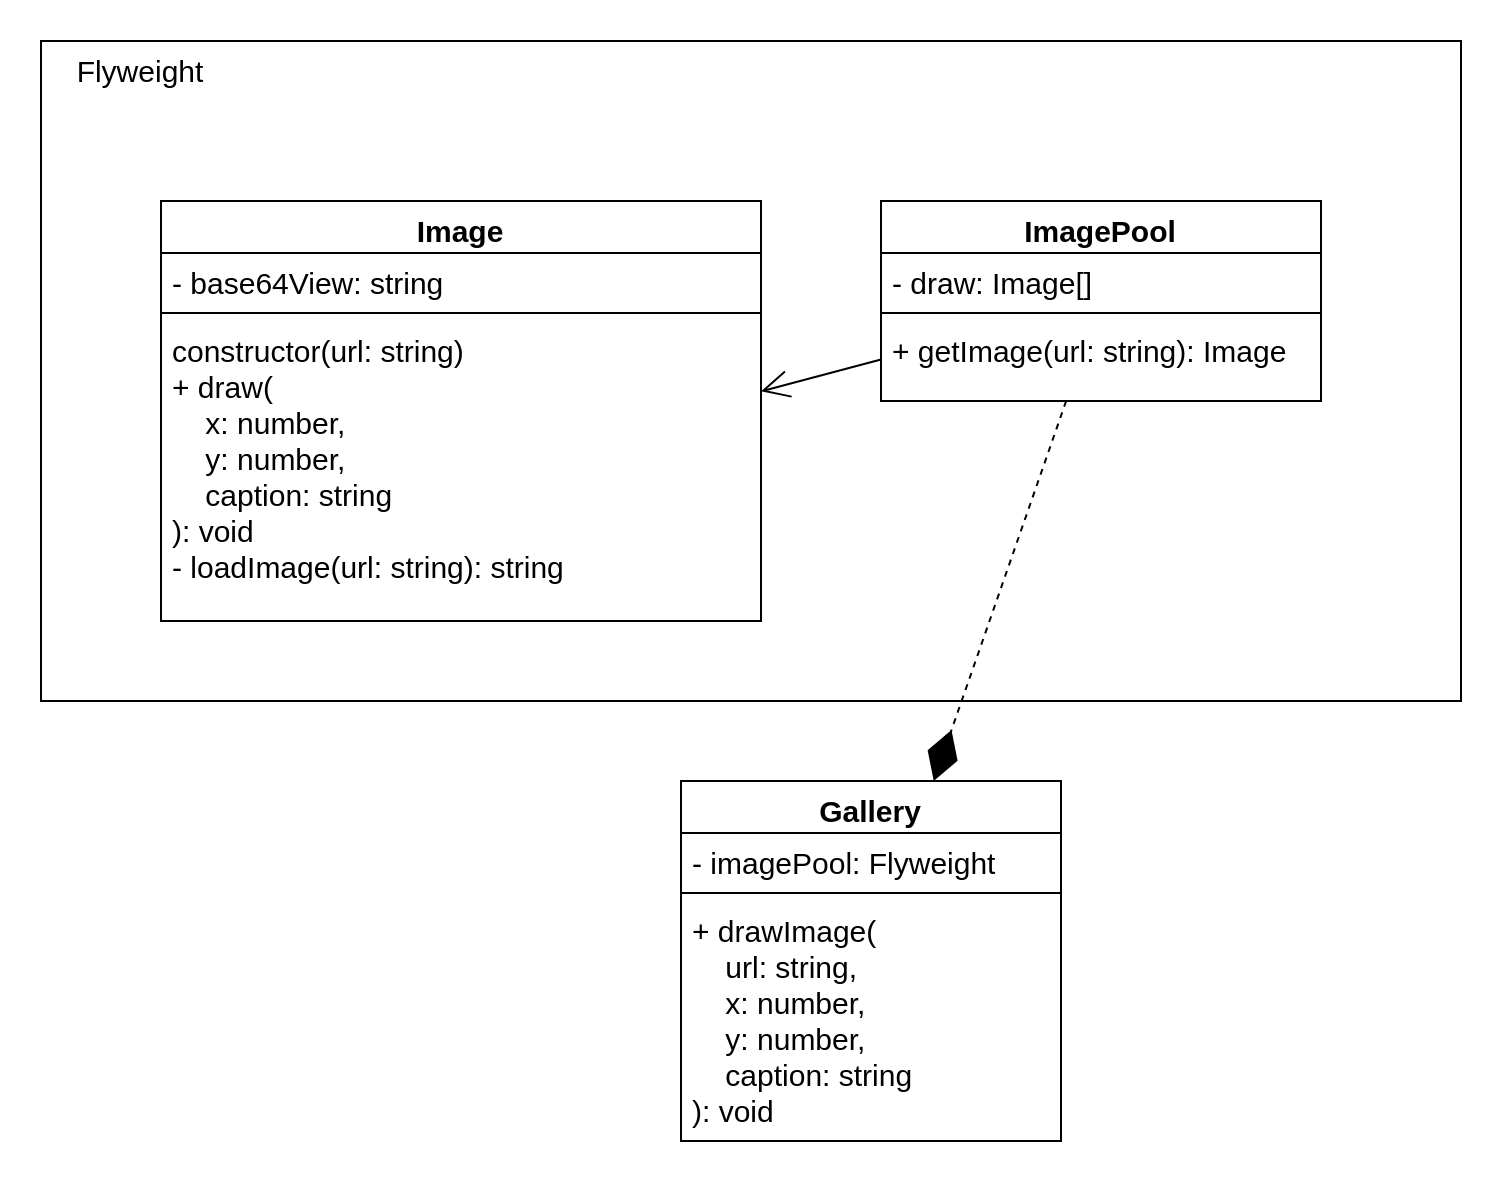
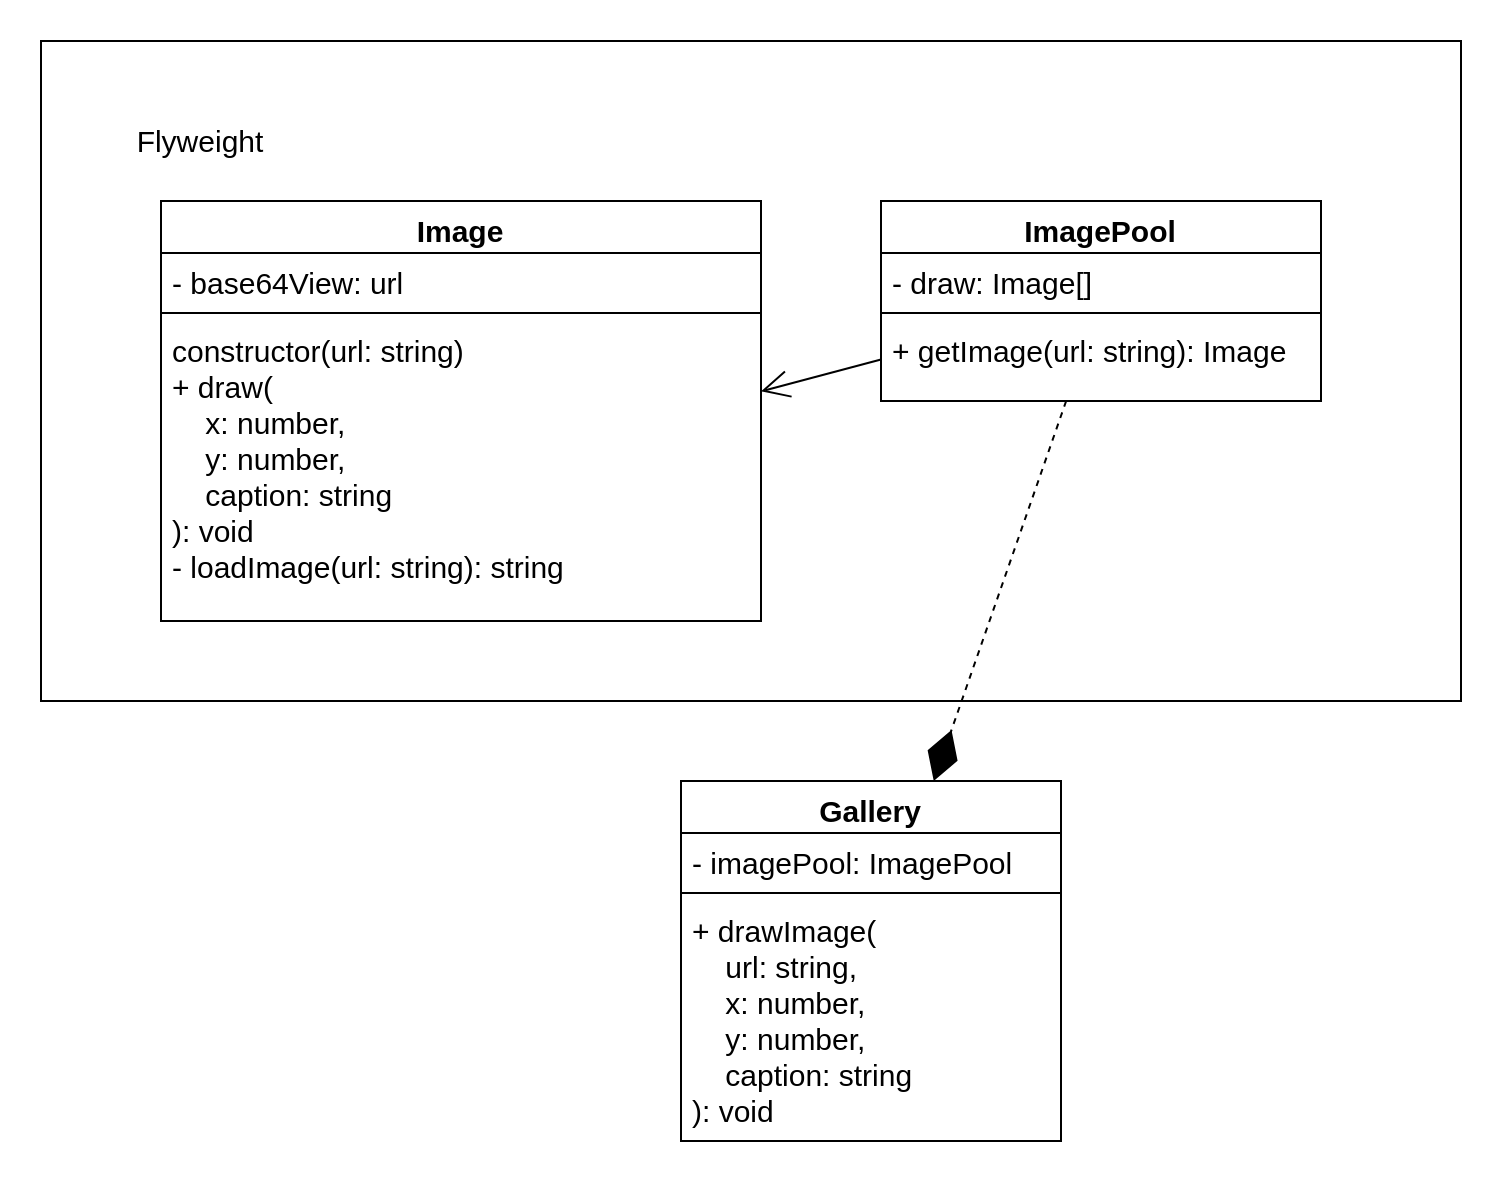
  <mxCell id="0" />
  <mxCell id="1" parent="0" />
  <mxCell id="2" value="" style="rounded=0;whiteSpace=wrap;html=1;fontSize=15;" vertex="1" parent="1"><mxGeometry x="20" y="20" width="710" height="330" as="geometry" /></mxCell>
  <mxCell id="3" value="Image" style="swimlane;fontStyle=1;align=center;verticalAlign=top;childLayout=stackLayout;horizontal=1;startSize=26;horizontalStack=0;resizeParent=1;resizeParentMax=0;resizeLast=0;collapsible=1;marginBottom=0;fontSize=15;" vertex="1" parent="1"><mxGeometry x="80" y="100" width="300" height="210" as="geometry"><mxRectangle x="70" y="90" width="100" height="30" as="alternateBounds" /></mxGeometry></mxCell>
- <mxCell id="4" value="- base64View: string" style="text;strokeColor=none;fillColor=none;align=left;verticalAlign=top;spacingLeft=4;spacingRight=4;overflow=hidden;rotatable=0;points=[[0,0.5],[1,0.5]];portConstraint=eastwest;fontSize=15;" vertex="1" parent="3"><mxGeometry y="26" width="300" height="26" as="geometry" /></mxCell>
+ <mxCell id="4" value="- base64View: url" style="text;strokeColor=none;fillColor=none;align=left;verticalAlign=top;spacingLeft=4;spacingRight=4;overflow=hidden;rotatable=0;points=[[0,0.5],[1,0.5]];portConstraint=eastwest;fontSize=15;" vertex="1" parent="3"><mxGeometry y="26" width="300" height="26" as="geometry" /></mxCell>
  <mxCell id="5" value="" style="line;strokeWidth=1;fillColor=none;align=left;verticalAlign=middle;spacingTop=-1;spacingLeft=3;spacingRight=3;rotatable=0;labelPosition=right;points=[];portConstraint=eastwest;strokeColor=inherit;fontSize=15;" vertex="1" parent="3"><mxGeometry y="52" width="300" height="8" as="geometry" /></mxCell>
  <mxCell id="6" value="constructor(url: string)&#10;+ draw(&#10;    x: number,&#10;    y: number, &#10;    caption: string&#10;): void&#10;- loadImage(url: string): string" style="text;strokeColor=none;fillColor=none;align=left;verticalAlign=top;spacingLeft=4;spacingRight=4;overflow=hidden;rotatable=0;points=[[0,0.5],[1,0.5]];portConstraint=eastwest;fontSize=15;" vertex="1" parent="3"><mxGeometry y="60" width="300" height="150" as="geometry" /></mxCell>
  <mxCell id="7" value="ImagePool" style="swimlane;fontStyle=1;align=center;verticalAlign=top;childLayout=stackLayout;horizontal=1;startSize=26;horizontalStack=0;resizeParent=1;resizeParentMax=0;resizeLast=0;collapsible=1;marginBottom=0;fontSize=15;" vertex="1" parent="1"><mxGeometry x="440" y="100" width="220" height="100" as="geometry" /></mxCell>
  <mxCell id="8" value="- draw: Image[]" style="text;strokeColor=none;fillColor=none;align=left;verticalAlign=top;spacingLeft=4;spacingRight=4;overflow=hidden;rotatable=0;points=[[0,0.5],[1,0.5]];portConstraint=eastwest;fontSize=15;" vertex="1" parent="7"><mxGeometry y="26" width="220" height="26" as="geometry" /></mxCell>
  <mxCell id="9" value="" style="line;strokeWidth=1;fillColor=none;align=left;verticalAlign=middle;spacingTop=-1;spacingLeft=3;spacingRight=3;rotatable=0;labelPosition=right;points=[];portConstraint=eastwest;strokeColor=inherit;fontSize=15;" vertex="1" parent="7"><mxGeometry y="52" width="220" height="8" as="geometry" /></mxCell>
  <mxCell id="10" value="+ getImage(url: string): Image" style="text;strokeColor=none;fillColor=none;align=left;verticalAlign=top;spacingLeft=4;spacingRight=4;overflow=hidden;rotatable=0;points=[[0,0.5],[1,0.5]];portConstraint=eastwest;fontSize=15;" vertex="1" parent="7"><mxGeometry y="60" width="220" height="40" as="geometry" /></mxCell>
- <mxCell id="11" value="&lt;font style=&quot;font-size: 15px;&quot;&gt;Flyweight&lt;/font&gt;" style="text;html=1;strokeColor=none;fillColor=none;align=center;verticalAlign=middle;whiteSpace=wrap;rounded=0;fontSize=15;" vertex="1" parent="1"><mxGeometry x="20" y="20" width="100" height="30" as="geometry" /></mxCell>
+ <mxCell id="11" value="&lt;font style=&quot;font-size: 15px;&quot;&gt;Flyweight&lt;/font&gt;" style="text;html=1;strokeColor=none;fillColor=none;align=center;verticalAlign=middle;whiteSpace=wrap;rounded=0;fontSize=15;" vertex="1" parent="1"><mxGeometry x="50" y="55" width="100" height="30" as="geometry" /></mxCell>
  <mxCell id="12" value="Gallery" style="swimlane;fontStyle=1;align=center;verticalAlign=top;childLayout=stackLayout;horizontal=1;startSize=26;horizontalStack=0;resizeParent=1;resizeParentMax=0;resizeLast=0;collapsible=1;marginBottom=0;fontSize=15;" vertex="1" parent="1"><mxGeometry x="340" y="390" width="190" height="180" as="geometry" /></mxCell>
- <mxCell id="13" value="- imagePool: Flyweight" style="text;strokeColor=none;fillColor=none;align=left;verticalAlign=top;spacingLeft=4;spacingRight=4;overflow=hidden;rotatable=0;points=[[0,0.5],[1,0.5]];portConstraint=eastwest;fontSize=15;" vertex="1" parent="12"><mxGeometry y="26" width="190" height="26" as="geometry" /></mxCell>
+ <mxCell id="13" value="- imagePool: ImagePool" style="text;strokeColor=none;fillColor=none;align=left;verticalAlign=top;spacingLeft=4;spacingRight=4;overflow=hidden;rotatable=0;points=[[0,0.5],[1,0.5]];portConstraint=eastwest;fontSize=15;" vertex="1" parent="12"><mxGeometry y="26" width="190" height="26" as="geometry" /></mxCell>
  <mxCell id="14" value="" style="line;strokeWidth=1;fillColor=none;align=left;verticalAlign=middle;spacingTop=-1;spacingLeft=3;spacingRight=3;rotatable=0;labelPosition=right;points=[];portConstraint=eastwest;strokeColor=inherit;fontSize=15;" vertex="1" parent="12"><mxGeometry y="52" width="190" height="8" as="geometry" /></mxCell>
  <mxCell id="15" value="+ drawImage(&#10;    url: string,&#10;    x: number,&#10;    y: number,&#10;    caption: string&#10;): void" style="text;strokeColor=none;fillColor=none;align=left;verticalAlign=top;spacingLeft=4;spacingRight=4;overflow=hidden;rotatable=0;points=[[0,0.5],[1,0.5]];portConstraint=eastwest;fontSize=15;" vertex="1" parent="12"><mxGeometry y="60" width="190" height="120" as="geometry" /></mxCell>
  <mxCell id="16" value="" style="endArrow=open;endFill=1;endSize=12;html=1;fontSize=15;" edge="1" parent="1" source="7" target="6"><mxGeometry width="160" relative="1" as="geometry"><mxPoint x="340" y="370" as="sourcePoint" /><mxPoint x="500" y="370" as="targetPoint" /></mxGeometry></mxCell>
  <mxCell id="17" value="" style="endArrow=diamondThin;endFill=1;endSize=24;html=1;fontSize=15;dashed=1;" edge="1" parent="1" source="7" target="12"><mxGeometry width="160" relative="1" as="geometry"><mxPoint x="340" y="370" as="sourcePoint" /><mxPoint x="500" y="370" as="targetPoint" /></mxGeometry></mxCell>
